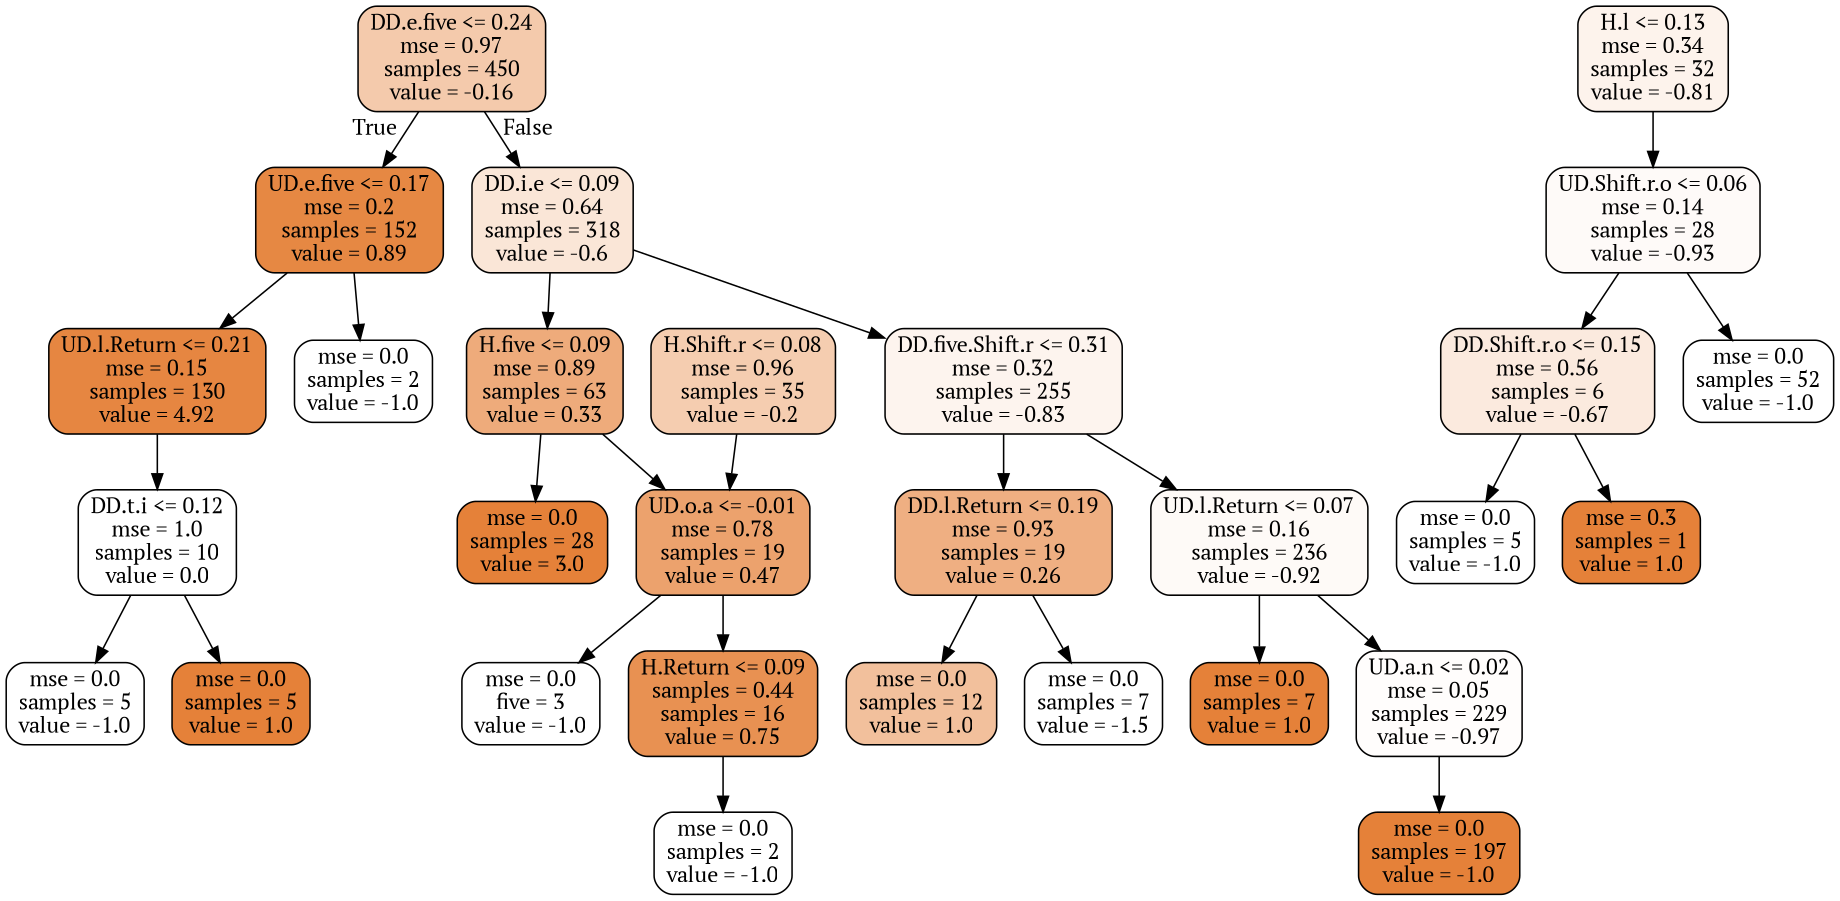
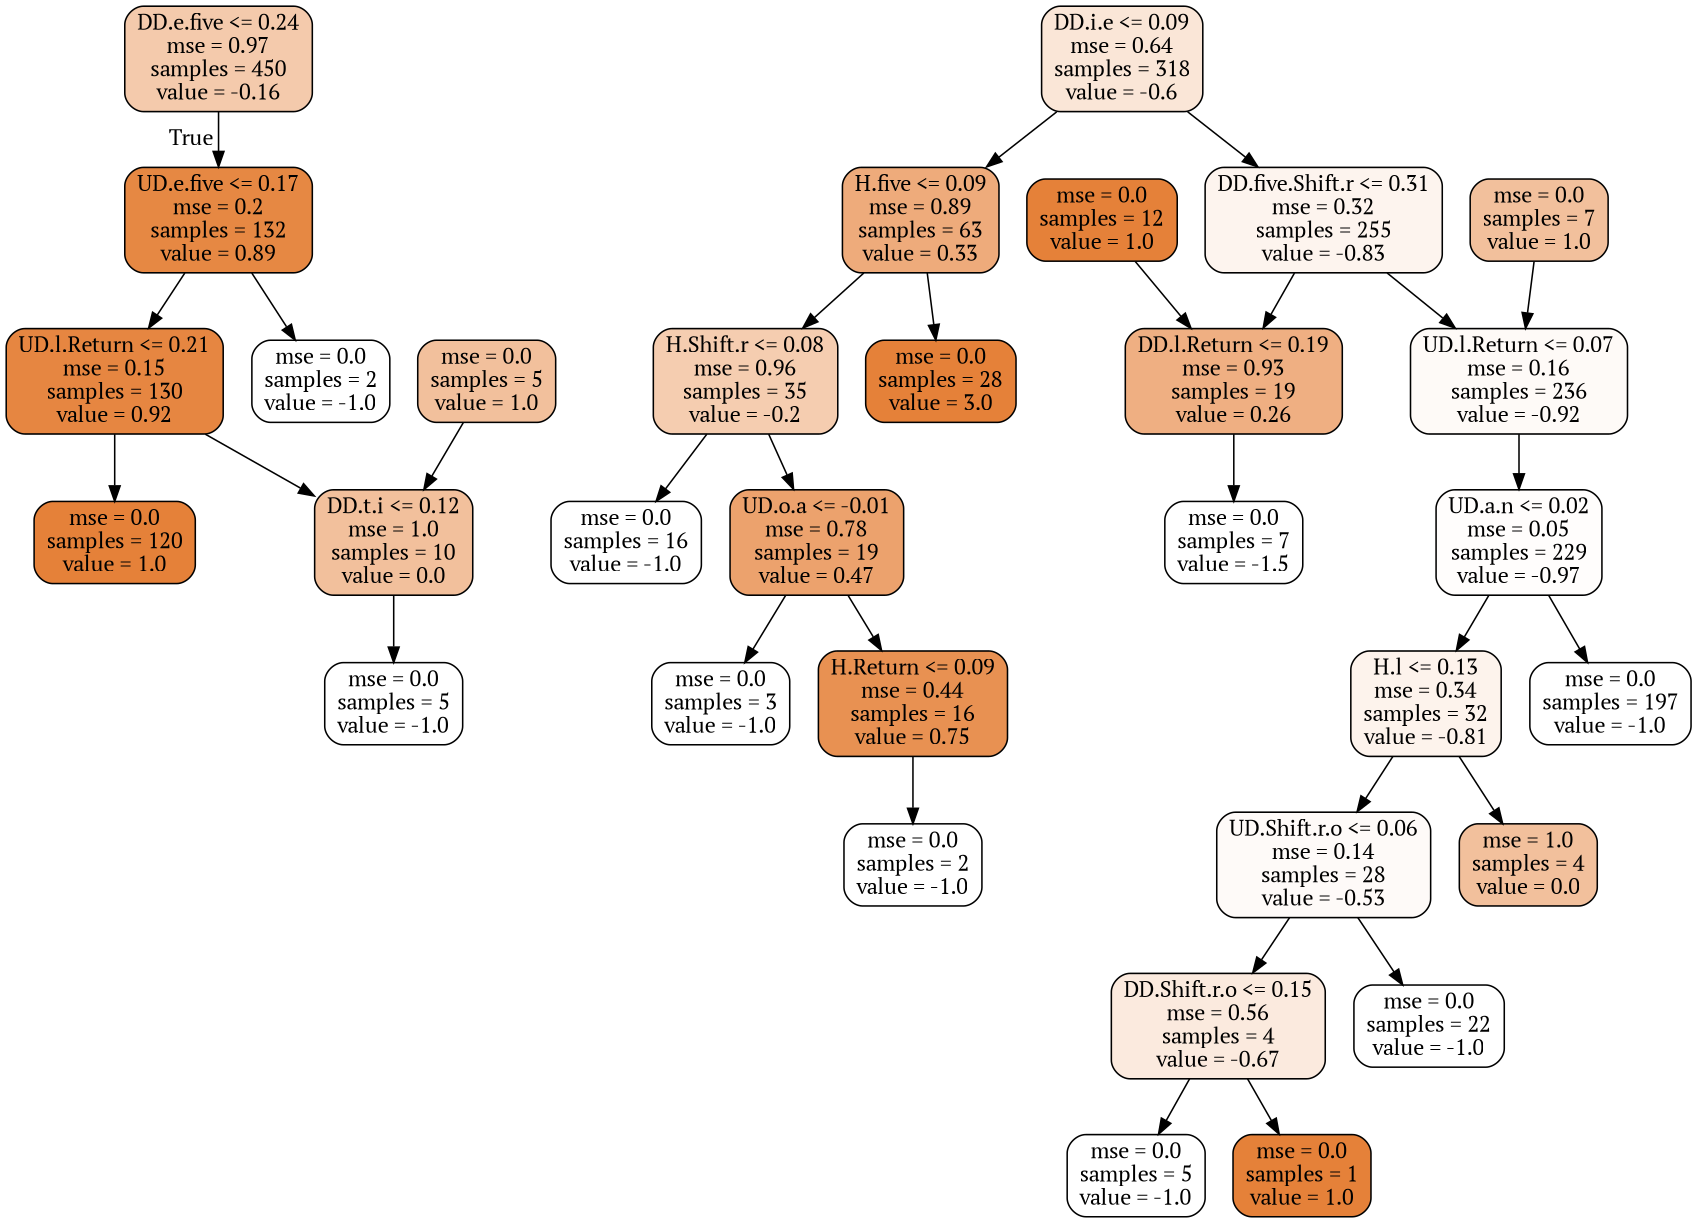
  digraph {
    fontname="PT Serif"
    node [color=black fillcolor="#ffffff" fontname="PT Serif" shape=box style="filled, rounded"]
    edge [fontname="PT Serif"]
    n1 [fillcolor="#f4caac" label="DD.e.five <= 0.24\nmse = 0.97\nsamples = 450\nvalue = -0.16"]
-   n2 [fillcolor="#e68843" label="UD.e.five <= 0.17\nmse = 0.2\nsamples = 152\nvalue = 0.89"]
+   n2 [fillcolor="#e68843" label="UD.e.five <= 0.17\nmse = 0.2\nsamples = 132\nvalue = 0.89"]
    n3 [fillcolor="#fae6d7" label="DD.i.e <= 0.09\nmse = 0.64\nsamples = 318\nvalue = -0.6"]
-   n4 [fillcolor="#e68641" label="UD.l.Return <= 0.21\nmse = 0.15\nsamples = 130\nvalue = 4.92"]
+   n4 [fillcolor="#e68641" label="UD.l.Return <= 0.21\nmse = 0.15\nsamples = 130\nvalue = 0.92"]
    n5 [label="mse = 0.0\nsamples = 2\nvalue = -1.0"]
    n6 [fillcolor="#eeab7b" label="H.five <= 0.09\nmse = 0.89\nsamples = 63\nvalue = 0.33"]
    n7 [fillcolor="#fdf4ee" label="DD.five.Shift.r <= 0.31\nmse = 0.32\nsamples = 255\nvalue = -0.83"]
-   n9 [label="DD.t.i <= 0.12\nmse = 1.0\nsamples = 10\nvalue = 0.0"]
+   n8 [fillcolor="#e58139" label="mse = 0.0\nsamples = 120\nvalue = 1.0"]
+   n9 [fillcolor="#f2c09c" label="DD.t.i <= 0.12\nmse = 1.0\nsamples = 10\nvalue = 0.0"]
    n10 [label="mse = 0.0\nsamples = 5\nvalue = -1.0"]
-   n11 [fillcolor="#e58139" label="mse = 0.0\nsamples = 5\nvalue = 1.0"]
+   n11 [fillcolor="#f2c09c" label="mse = 0.0\nsamples = 5\nvalue = 1.0"]
    n12 [fillcolor="#f5cdb0" label="H.Shift.r <= 0.08\nmse = 0.96\nsamples = 35\nvalue = -0.2"]
    n13 [fillcolor="#e58139" label="mse = 0.0\nsamples = 28\nvalue = 3.0"]
    n14 [fillcolor="#efaf82" label="DD.l.Return <= 0.19\nmse = 0.93\nsamples = 19\nvalue = 0.26"]
    n15 [fillcolor="#fefaf7" label="UD.l.Return <= 0.07\nmse = 0.16\nsamples = 236\nvalue = -0.92"]
+   n16 [label="mse = 0.0\nsamples = 16\nvalue = -1.0"]
    n17 [fillcolor="#eca26d" label="UD.o.a <= -0.01\nmse = 0.78\nsamples = 19\nvalue = 0.47"]
-   n18 [label="mse = 0.0\nfive = 3\nvalue = -1.0"]
-   n19 [fillcolor="#e89152" label="H.Return <= 0.09\nsamples = 0.44\nsamples = 16\nvalue = 0.75"]
+   n18 [label="mse = 0.0\nsamples = 3\nvalue = -1.0"]
+   n19 [fillcolor="#e89152" label="H.Return <= 0.09\nmse = 0.44\nsamples = 16\nvalue = 0.75"]
    n20 [label="mse = 0.0\nsamples = 2\nvalue = -1.0"]
-   n21 [fillcolor="#f2c09c" label="mse = 0.0\nsamples = 12\nvalue = 1.0"]
+   n21 [fillcolor="#e58139" label="mse = 0.0\nsamples = 12\nvalue = 1.0"]
    n22 [label="mse = 0.0\nsamples = 7\nvalue = -1.5"]
-   n23 [fillcolor="#e58139" label="mse = 0.0\nsamples = 7\nvalue = 1.0"]
+   n23 [fillcolor="#f2c09c" label="mse = 0.0\nsamples = 7\nvalue = 1.0"]
    n24 [fillcolor="#fffdfc" label="UD.a.n <= 0.02\nmse = 0.05\nsamples = 229\nvalue = -0.97"]
    n25 [fillcolor="#fdf3ec" label="H.l <= 0.13\nmse = 0.34\nsamples = 32\nvalue = -0.81"]
-   n26 [fillcolor="#e58139" label="mse = 0.0\nsamples = 197\nvalue = -1.0"]
-   n27 [fillcolor="#fefaf8" label="UD.Shift.r.o <= 0.06\nmse = 0.14\nsamples = 28\nvalue = -0.93"]
-   n29 [fillcolor="#fbeade" label="DD.Shift.r.o <= 0.15\nmse = 0.56\nsamples = 6\nvalue = -0.67"]
-   n30 [label="mse = 0.0\nsamples = 52\nvalue = -1.0"]
+   n26 [label="mse = 0.0\nsamples = 197\nvalue = -1.0"]
+   n27 [fillcolor="#fefaf8" label="UD.Shift.r.o <= 0.06\nmse = 0.14\nsamples = 28\nvalue = -0.53"]
+   n28 [fillcolor="#f2c09c" label="mse = 1.0\nsamples = 4\nvalue = 0.0"]
+   n29 [fillcolor="#fbeade" label="DD.Shift.r.o <= 0.15\nmse = 0.56\nsamples = 4\nvalue = -0.67"]
+   n30 [label="mse = 0.0\nsamples = 22\nvalue = -1.0"]
    n31 [label="mse = 0.0\nsamples = 5\nvalue = -1.0"]
-   n32 [fillcolor="#e58139" label="mse = 0.3\nsamples = 1\nvalue = 1.0"]
+   n32 [fillcolor="#e58139" label="mse = 0.0\nsamples = 1\nvalue = 1.0"]
    n1 -> n2 [headlabel=True labelangle=45 labeldistance=2.5]
-   n1 -> n3 [headlabel=False labelangle=-45 labeldistance=2.5]
    n2 -> n4
    n2 -> n5
    n3 -> n6
    n3 -> n7
+   n4 -> n8
    n4 -> n9
-   n6 -> n17
+   n6 -> n12
    n6 -> n13
    n7 -> n14
    n7 -> n15
    n9 -> n10
-   n9 -> n11
+   n11 -> n9
+   n12 -> n16
    n12 -> n17
-   n14 -> n21
+   n21 -> n14
    n14 -> n22
-   n15 -> n23
+   n23 -> n15
    n15 -> n24
    n17 -> n18
    n17 -> n19
    n19 -> n20
+   n24 -> n25
    n24 -> n26
    n25 -> n27
+   n25 -> n28
    n27 -> n29
    n27 -> n30
    n29 -> n31
    n29 -> n32
  }
